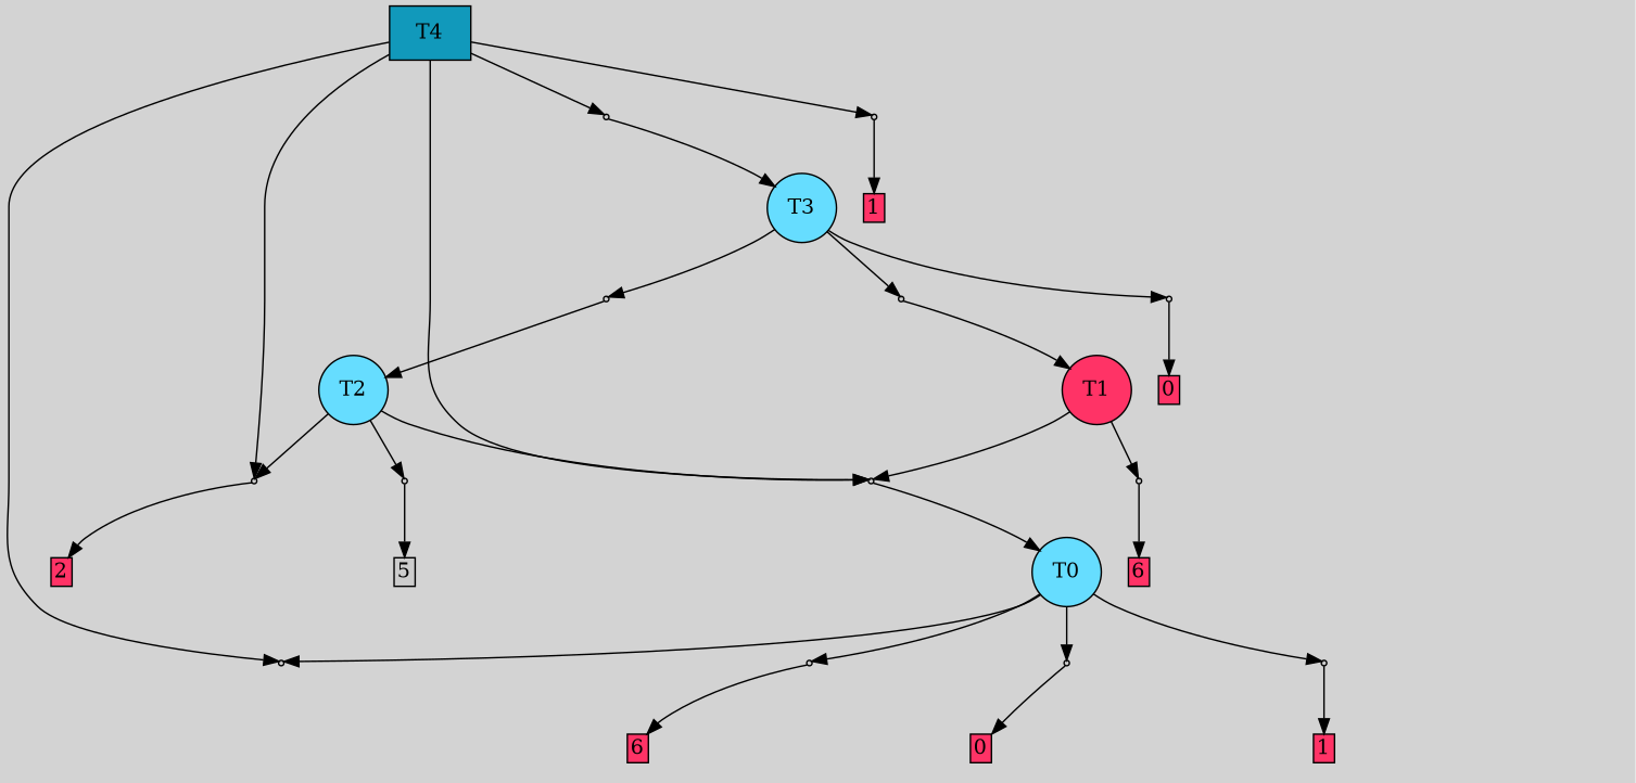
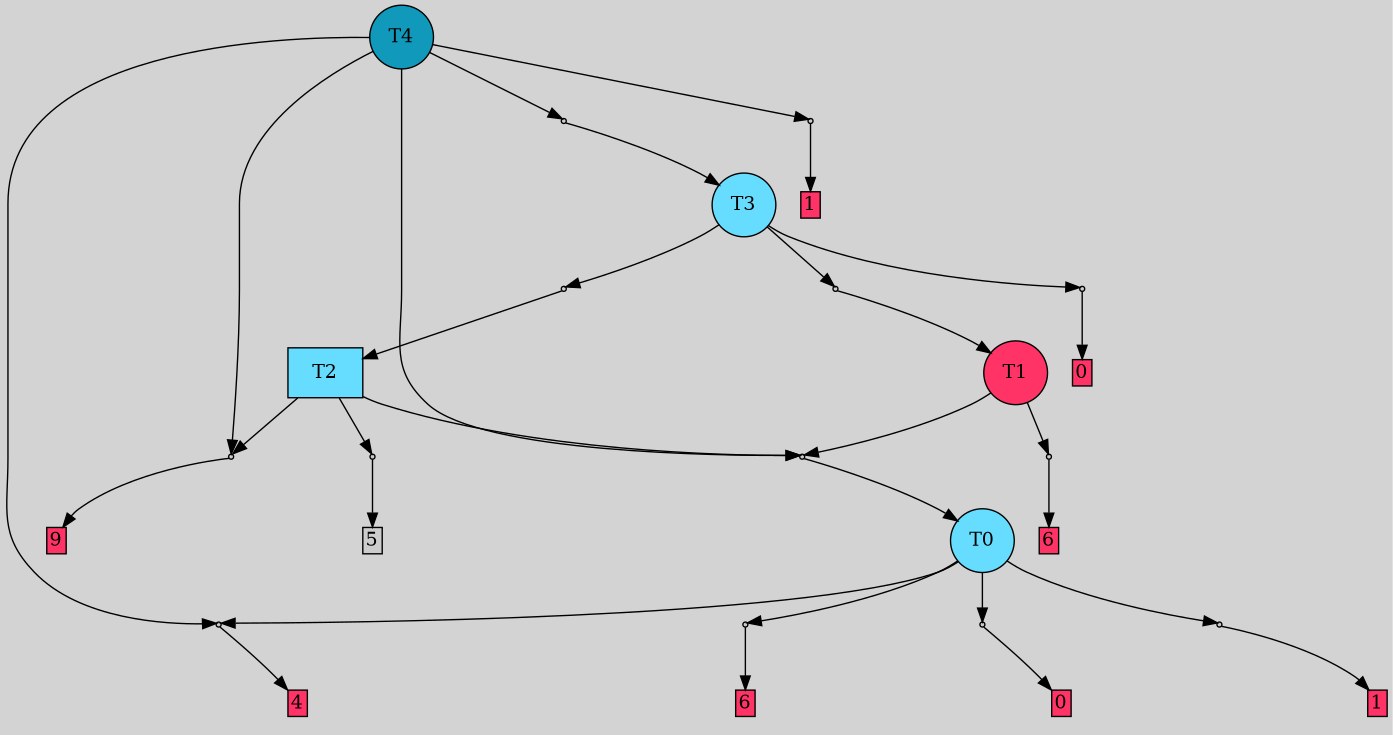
  digraph {
    bgcolor=lightgray
    node [fillcolor="#cccccc" shape=box style=filled]
-   T4 [fillcolor="#1199bb"]
+   T4 [fillcolor="#1199bb" shape=circle]
    P3 [shape=point]
    P4 [shape=point]
    P7 [shape=point]
    P11 [shape=point]
    P12 [shape=point]
    T0 [fillcolor="#66ddff" shape=circle]
    P0 [shape=point]
    P1 [shape=point]
    P2 [shape=point]
    n11 [label="4|2&2|6#1|3#1|5#4|2&#92;n7|0&2|2#0|2#3|6#3|6&#92;n" style=invis fillcolor=""]
    n12 [fillcolor="#ff3366" height=0 label=6 margin=0.03 width=0]
    n13 [label="0|4&1|0#4|5#4|3#4|6&#92;n2|0&3|0#0|4#3|1#0|5&#92;n" style=invis fillcolor=""]
    n14 [fillcolor="#ff3366" height=0 label=0 margin=0.03 width=0]
    n15 [label="2|0&3|7#2|1#1|6#2|7&#92;n" style=invis fillcolor=""]
    n16 [fillcolor="#ff3366" height=0 label=1 margin=0.03 width=0]
    n17 [label="2|0&2|5#3|0#0|3#3|2&#92;n" style=invis fillcolor=""]
+   n18 [fillcolor="#ff3366" height=0 label=4 margin=0.03 width=0]
    T1 [fillcolor="#ff3366" shape=circle]
    P5 [shape=point]
    n21 [label="2|0&3|7#2|1#2|6#2|7&#92;n" style=invis fillcolor=""]
    n22 [label="7|0&2|2#3|2#3|6#3|6&#92;n" style=invis fillcolor=""]
    n23 [fillcolor="#ff3366" height=0 label=6 margin=0.03 width=0]
-   T2 [fillcolor="#66ddff" shape=circle]
+   T2 [fillcolor="#66ddff"]
    P6 [shape=point]
    n26 [label="7|0&1|0#0|2#0|6#2|5&#92;n" style=invis fillcolor=""]
    n27 [height=0 label=5 margin=0.03 width=0]
    n28 [label="6|0&3|5#3|5#0|3#3|3&#92;n" style=invis fillcolor=""]
-   n29 [fillcolor="#ff3366" height=0 label=2 margin=0.03 width=0]
+   n29 [fillcolor="#ff3366" height=0 label=9 margin=0.03 width=0]
    T3 [fillcolor="#66ddff" shape=circle]
    P8 [shape=point]
    P9 [shape=point]
    P10 [shape=point]
    n34 [label="2|0&2|4#3|5#2|6#0|3&#92;n" style=invis fillcolor=""]
    n35 [label="0|0&0|0#3|2#2|7#0|5&#92;n" style=invis fillcolor=""]
    n36 [label="0|4&2|2#4|0#2|2#2|5&#92;n2|0&3|0#0|4#1|1#0|5&#92;n" style=invis fillcolor=""]
    n37 [fillcolor="#ff3366" height=0 label=0 margin=0.03 width=0]
    n38 [label="4|0&4|1#2|4#4|4#4|0&#92;n" style=invis fillcolor=""]
    n39 [label="2|0&3|7#2|5#2|6#2|6&#92;n" style=invis fillcolor=""]
    n40 [fillcolor="#ff3366" height=0 label=1 margin=0.03 width=0]
    subgraph sub_1 {
      rank=same
      T4
    }
    T4 -> P3
    T4 -> P4
    T4 -> P7
    T4 -> P11
    T4 -> P12
    P3 -> n17 [style=invis]
+   P3 -> n18
    P4 -> T0
    P4 -> n21 [style=invis]
    P7 -> n28 [style=invis]
    P7 -> n29
    P11 -> T3
    P11 -> n38 [style=invis]
    P12 -> n39 [style=invis]
    P12 -> n40
    T0 -> P3
    T0 -> P0
    T0 -> P1
    T0 -> P2
    P0 -> n11 [style=invis]
    P0 -> n12
    P1 -> n13 [style=invis]
    P1 -> n14
    P2 -> n15 [style=invis]
    P2 -> n16
    T1 -> P4
    T1 -> P5
    P5 -> n22 [style=invis]
    P5 -> n23
    T2 -> P4
    T2 -> P7
    T2 -> P6
    P6 -> n26 [style=invis]
    P6 -> n27
    T3 -> P8
    T3 -> P9
    T3 -> P10
    P8 -> T2
    P8 -> n34 [style=invis]
    P9 -> T1
    P9 -> n35 [style=invis]
    P10 -> n36 [style=invis]
    P10 -> n37
  }
